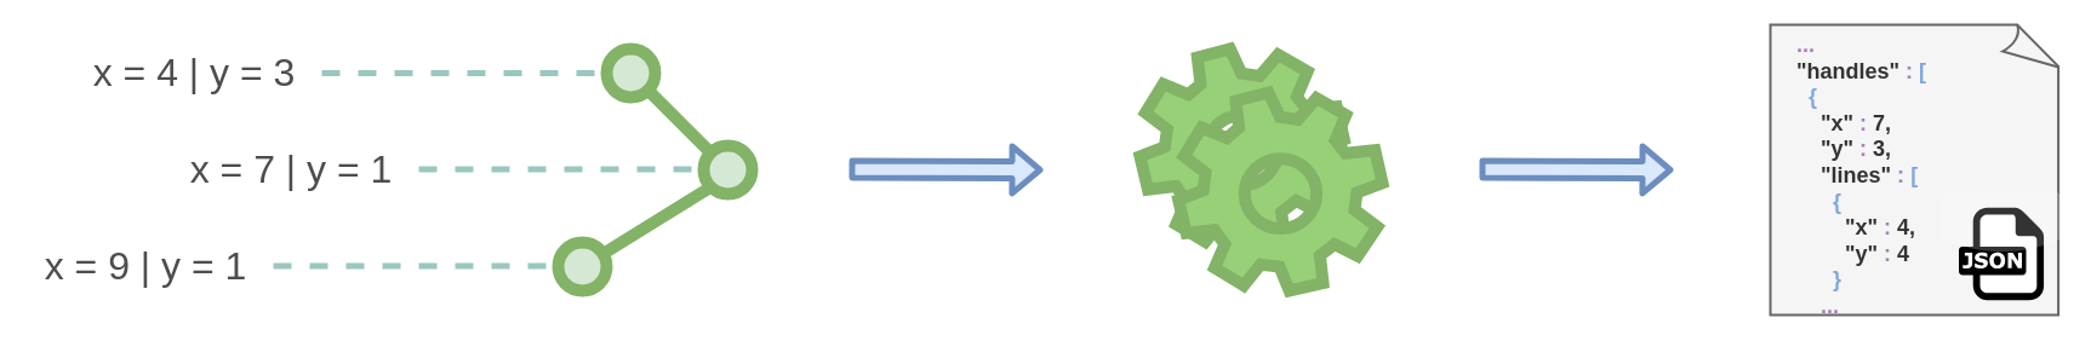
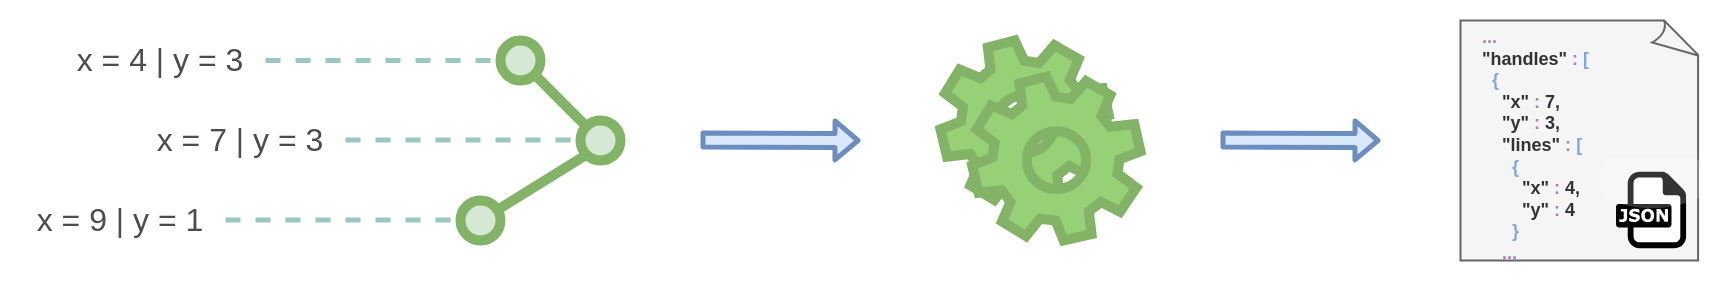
  <mxCell id="0" />
  <mxCell id="1" parent="0" />
  <mxCell id="2" style="edgeStyle=none;rounded=0;orthogonalLoop=1;jettySize=auto;html=1;entryX=1;entryY=0.5;entryDx=0;entryDy=0;endArrow=none;endFill=0;strokeWidth=5;fontSize=32;fontColor=#999999;dashed=1;strokeColor=#9AC7BF;" parent="1" target="14" edge="1"><mxGeometry relative="1" as="geometry"><mxPoint x="490" y="60" as="sourcePoint" /></mxGeometry></mxCell>
  <mxCell id="3" value="" style="ellipse;whiteSpace=wrap;html=1;aspect=fixed;fillColor=#d5e8d4;strokeColor=#82B366;strokeWidth=10;" parent="1" vertex="1"><mxGeometry x="500" y="40" width="40" height="40" as="geometry" /></mxCell>
  <mxCell id="4" value="" style="ellipse;whiteSpace=wrap;html=1;aspect=fixed;strokeWidth=10;fillColor=#d5e8d4;strokeColor=#82b366;" parent="1" vertex="1"><mxGeometry x="580" y="120" width="40" height="40" as="geometry" /></mxCell>
  <mxCell id="5" style="rounded=0;orthogonalLoop=1;jettySize=auto;html=1;entryX=0;entryY=1;entryDx=0;entryDy=0;endArrow=none;endFill=0;strokeWidth=10;fillColor=#d5e8d4;strokeColor=#82b366;" parent="1" source="6" target="4" edge="1"><mxGeometry relative="1" as="geometry" /></mxCell>
  <mxCell id="6" value="" style="ellipse;whiteSpace=wrap;html=1;aspect=fixed;fillColor=#d5e8d4;strokeColor=#82b366;strokeWidth=10;" parent="1" vertex="1"><mxGeometry x="460" y="200" width="40" height="40" as="geometry" /></mxCell>
  <mxCell id="7" style="rounded=0;orthogonalLoop=1;jettySize=auto;html=1;entryX=0;entryY=0;entryDx=0;entryDy=0;endArrow=none;endFill=0;strokeWidth=10;exitX=1;exitY=1;exitDx=0;exitDy=0;fillColor=#d5e8d4;strokeColor=#82b366;" parent="1" source="3" target="4" edge="1"><mxGeometry relative="1" as="geometry"><mxPoint x="507.005" y="219.473" as="sourcePoint" /><mxPoint x="595.858" y="164.142" as="targetPoint" /></mxGeometry></mxCell>
  <mxCell id="8" value="" style="shape=flexArrow;endArrow=classic;html=1;strokeWidth=5;fillColor=#dae8fc;strokeColor=#6c8ebf;" parent="1" edge="1"><mxGeometry width="50" height="50" relative="1" as="geometry"><mxPoint x="700" y="139.5" as="sourcePoint" /><mxPoint x="860" y="140" as="targetPoint" /></mxGeometry></mxCell>
  <mxCell id="9" value="" style="shape=mxgraph.bpmn.service_task;html=1;outlineConnect=0;strokeColor=#82B366;strokeWidth=10;fillColor=#97D077;" parent="1" vertex="1"><mxGeometry x="940" y="40" width="200" height="200" as="geometry" /></mxCell>
  <mxCell id="10" value="" style="shape=flexArrow;endArrow=classic;html=1;strokeWidth=5;fillColor=#dae8fc;strokeColor=#6c8ebf;" parent="1" edge="1"><mxGeometry width="50" height="50" relative="1" as="geometry"><mxPoint x="1220" y="139.5" as="sourcePoint" /><mxPoint x="1380" y="140" as="targetPoint" /></mxGeometry></mxCell>
  <mxCell id="11" value="" style="whiteSpace=wrap;html=1;shape=mxgraph.basic.document;strokeColor=#666666;strokeWidth=2;fillColor=#f5f5f5;fontSize=22;fontColor=#333333;" parent="1" vertex="1"><mxGeometry x="1460" y="20" width="240" height="240" as="geometry" /></mxCell>
  <mxCell id="12" value="" style="dashed=0;outlineConnect=0;html=1;align=center;labelPosition=center;verticalLabelPosition=bottom;verticalAlign=top;shape=mxgraph.webicons.json;gradientColor=#DFDEDE;strokeColor=#82B366;strokeWidth=2;fontSize=22;fontColor=#82B366;fillColor=none;" parent="1" vertex="1"><mxGeometry x="1600" y="157.6" width="102.4" height="102.4" as="geometry" /></mxCell>
  <mxCell id="13" value="&lt;div style=&quot;font-size: 18px&quot;&gt;&amp;nbsp; &amp;nbsp; &lt;font color=&quot;#a680b8&quot;&gt;...&lt;/font&gt;&lt;/div&gt;&lt;div style=&quot;font-size: 18px&quot;&gt;&amp;nbsp; &amp;nbsp; &quot;handles&quot; &lt;font color=&quot;#a680b8&quot;&gt;:&lt;/font&gt;&amp;nbsp;&lt;font color=&quot;#7ea6e0&quot;&gt;[&lt;/font&gt;&amp;nbsp;&lt;/div&gt;&lt;div style=&quot;font-size: 18px&quot;&gt;&amp;nbsp; &amp;nbsp; &amp;nbsp; &lt;font color=&quot;#7ea6e0&quot;&gt;{&lt;/font&gt;&amp;nbsp;&lt;/div&gt;&lt;div style=&quot;font-size: 18px&quot;&gt;&amp;nbsp; &amp;nbsp; &amp;nbsp; &amp;nbsp; &quot;x&quot; &lt;font color=&quot;#a680b8&quot;&gt;:&lt;/font&gt; 7,&lt;/div&gt;&lt;div style=&quot;font-size: 18px&quot;&gt;&amp;nbsp; &amp;nbsp; &amp;nbsp; &amp;nbsp; &quot;y&quot; &lt;font color=&quot;#a680b8&quot;&gt;:&lt;/font&gt; 3,&lt;/div&gt;&lt;div style=&quot;font-size: 18px&quot;&gt;&amp;nbsp; &amp;nbsp; &amp;nbsp; &amp;nbsp; &quot;lines&quot; &lt;font color=&quot;#a680b8&quot;&gt;:&lt;/font&gt;&amp;nbsp;&lt;font color=&quot;#7ea6e0&quot;&gt;[&lt;/font&gt;&amp;nbsp;&lt;/div&gt;&lt;div style=&quot;font-size: 18px&quot;&gt;&amp;nbsp; &amp;nbsp; &amp;nbsp; &amp;nbsp; &amp;nbsp; &lt;font color=&quot;#7ea6e0&quot;&gt;{&lt;/font&gt;&amp;nbsp;&lt;/div&gt;&lt;div style=&quot;font-size: 18px&quot;&gt;&amp;nbsp; &amp;nbsp; &amp;nbsp; &amp;nbsp; &amp;nbsp; &amp;nbsp; &quot;x&quot; &lt;font color=&quot;#a680b8&quot;&gt;:&lt;/font&gt; 4,&lt;/div&gt;&lt;div style=&quot;font-size: 18px&quot;&gt;&amp;nbsp; &amp;nbsp; &amp;nbsp; &amp;nbsp; &amp;nbsp; &amp;nbsp; &quot;y&quot; &lt;font color=&quot;#a680b8&quot;&gt;:&lt;/font&gt; 4&lt;/div&gt;&lt;div style=&quot;font-size: 18px&quot;&gt;&amp;nbsp; &amp;nbsp; &amp;nbsp; &amp;nbsp; &amp;nbsp; &lt;font color=&quot;#7ea6e0&quot;&gt;}&lt;/font&gt;&lt;/div&gt;&lt;div style=&quot;font-size: 18px&quot;&gt;&amp;nbsp; &amp;nbsp; &amp;nbsp; &amp;nbsp; &lt;font color=&quot;#a680b8&quot;&gt;...&lt;/font&gt;&lt;/div&gt;" style="text;html=1;strokeColor=none;fillColor=none;align=left;verticalAlign=top;whiteSpace=wrap;rounded=0;fontSize=18;fontColor=#333333;fontStyle=1" parent="1" vertex="1"><mxGeometry x="1460" y="20" width="240" height="240" as="geometry" /></mxCell>
  <mxCell id="14" value="x = 4 | y = 3" style="text;html=1;strokeColor=none;fillColor=none;align=center;verticalAlign=middle;whiteSpace=wrap;rounded=0;fontSize=32;fontColor=#4D4D4D;" parent="1" vertex="1"><mxGeometry x="60" y="40" width="200" height="40" as="geometry" /></mxCell>
- <mxCell id="15" value="x = 7 | y = 1" style="text;html=1;strokeColor=none;fillColor=none;align=center;verticalAlign=middle;whiteSpace=wrap;rounded=0;fontSize=32;fontColor=#4D4D4D;" parent="1" vertex="1"><mxGeometry x="140" y="120" width="200" height="40" as="geometry" /></mxCell>
+ <mxCell id="15" value="x = 7 | y = 3" style="text;html=1;strokeColor=none;fillColor=none;align=center;verticalAlign=middle;whiteSpace=wrap;rounded=0;fontSize=32;fontColor=#4D4D4D;" parent="1" vertex="1"><mxGeometry x="140" y="120" width="200" height="40" as="geometry" /></mxCell>
  <mxCell id="16" style="edgeStyle=none;rounded=0;orthogonalLoop=1;jettySize=auto;html=1;entryX=1;entryY=0.5;entryDx=0;entryDy=0;endArrow=none;endFill=0;strokeWidth=5;fontSize=32;fontColor=#999999;dashed=1;strokeColor=#9AC7BF;" parent="1" edge="1"><mxGeometry relative="1" as="geometry"><mxPoint x="570" y="139.5" as="sourcePoint" /><mxPoint x="330" y="139.5" as="targetPoint" /></mxGeometry></mxCell>
  <mxCell id="17" value="x = 9 | y = 1" style="text;html=1;strokeColor=none;fillColor=none;align=center;verticalAlign=middle;whiteSpace=wrap;rounded=0;fontSize=32;fontColor=#4D4D4D;" parent="1" vertex="1"><mxGeometry x="20" y="200" width="200" height="40" as="geometry" /></mxCell>
  <mxCell id="18" style="edgeStyle=none;rounded=0;orthogonalLoop=1;jettySize=auto;html=1;entryX=1;entryY=0.5;entryDx=0;entryDy=0;endArrow=none;endFill=0;strokeWidth=5;fontSize=32;fontColor=#999999;dashed=1;strokeColor=#9AC7BF;" parent="1" edge="1"><mxGeometry relative="1" as="geometry"><mxPoint x="450" y="219.5" as="sourcePoint" /><mxPoint x="220" y="219.5" as="targetPoint" /></mxGeometry></mxCell>
